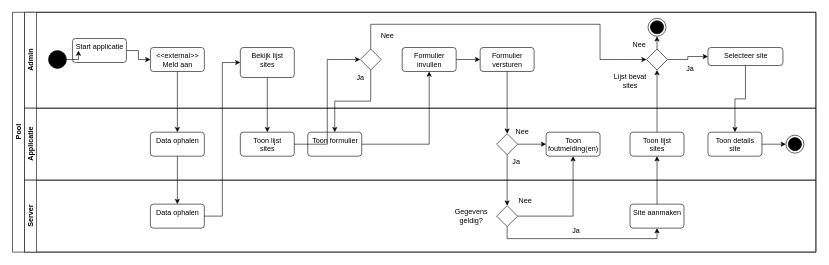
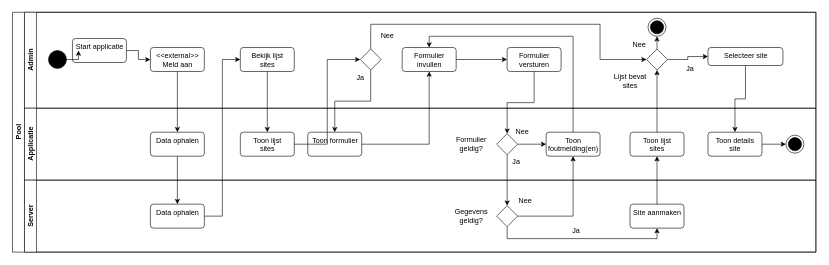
  <mxCell id="0" />
  <mxCell id="1" parent="0" />
  <mxCell id="2" value="Pool" style="swimlane;html=1;childLayout=stackLayout;resizeParent=1;resizeParentMax=0;horizontal=0;startSize=20;horizontalStack=0;" vertex="1" parent="1"><mxGeometry x="20" y="20" width="1340" height="400" as="geometry" /></mxCell>
  <mxCell id="3" value="Admin" style="swimlane;html=1;startSize=20;horizontal=0;" vertex="1" parent="2"><mxGeometry x="20" width="1320" height="160" as="geometry" /></mxCell>
  <mxCell id="4" value="" style="edgeStyle=orthogonalEdgeStyle;rounded=0;orthogonalLoop=1;jettySize=auto;html=1;" edge="1" parent="3" source="5" target="11"><mxGeometry relative="1" as="geometry" /></mxCell>
  <mxCell id="5" value="Start applicatie" style="html=1;align=center;verticalAlign=top;rounded=1;absoluteArcSize=1;arcSize=10;dashed=0;" vertex="1" parent="3"><mxGeometry x="80" y="43.75" width="90" height="40" as="geometry" /></mxCell>
  <mxCell id="6" value="" style="edgeStyle=orthogonalEdgeStyle;rounded=0;orthogonalLoop=1;jettySize=auto;html=1;" edge="1" parent="3" source="7" target="5"><mxGeometry relative="1" as="geometry" /></mxCell>
  <mxCell id="7" value="" style="ellipse;fillColor=strokeColor;" vertex="1" parent="3"><mxGeometry x="40" y="63.75" width="30" height="30" as="geometry" /></mxCell>
- <mxCell id="8" value="Bekijk lijst&lt;br&gt;sites" style="html=1;align=center;verticalAlign=top;rounded=1;absoluteArcSize=1;arcSize=10;dashed=0;fillColor=rgb(255, 255, 255);" vertex="1" parent="3"><mxGeometry x="360" y="58.75" width="90" height="50" as="geometry" /></mxCell>
+ <mxCell id="8" value="Bekijk lijst&lt;br&gt;sites" style="html=1;align=center;verticalAlign=top;rounded=1;absoluteArcSize=1;arcSize=10;dashed=0;fillColor=rgb(255, 255, 255);" vertex="1" parent="3"><mxGeometry x="360" y="58.75" width="90" height="40" as="geometry" /></mxCell>
  <mxCell id="9" style="edgeStyle=orthogonalEdgeStyle;rounded=0;orthogonalLoop=1;jettySize=auto;html=1;entryX=0.5;entryY=0;entryDx=0;entryDy=0;" edge="1" parent="3"><mxGeometry relative="1" as="geometry"><Array as="points"><mxPoint x="565" y="15" /><mxPoint x="870" y="15" /></Array><mxPoint x="870" y="35" as="targetPoint" /></mxGeometry></mxCell>
  <mxCell id="10" value="Selecteer site" style="html=1;align=center;verticalAlign=top;rounded=1;absoluteArcSize=1;arcSize=10;dashed=0;fillColor=rgb(255, 255, 255);" vertex="1" parent="3"><mxGeometry x="1140" y="58.75" width="125" height="30" as="geometry" /></mxCell>
  <mxCell id="11" value="&amp;lt;&amp;lt;external&amp;gt;&amp;gt;&lt;br style=&quot;border-color: var(--border-color);&quot;&gt;Meld aan" style="html=1;align=center;verticalAlign=top;rounded=1;absoluteArcSize=1;arcSize=10;dashed=0;fillColor=rgb(255, 255, 255);" vertex="1" parent="3"><mxGeometry x="210" y="58.75" width="90" height="40" as="geometry" /></mxCell>
  <mxCell id="12" value="" style="rhombus;whiteSpace=wrap;html=1;" vertex="1" parent="3"><mxGeometry x="560" y="61.25" width="35" height="35" as="geometry" /></mxCell>
  <mxCell id="13" value="" style="edgeStyle=orthogonalEdgeStyle;rounded=0;orthogonalLoop=1;jettySize=auto;html=1;" edge="1" parent="3" source="14" target="15"><mxGeometry relative="1" as="geometry" /></mxCell>
  <mxCell id="14" value="Formulier &lt;br&gt;invullen" style="html=1;align=center;verticalAlign=top;rounded=1;absoluteArcSize=1;arcSize=10;dashed=0;fillColor=rgb(255, 255, 255);" vertex="1" parent="3"><mxGeometry x="630" y="58.75" width="90" height="40" as="geometry" /></mxCell>
- <mxCell id="15" value="Formulier&lt;br&gt;versturen" style="html=1;align=center;verticalAlign=top;rounded=1;absoluteArcSize=1;arcSize=10;dashed=0;fillColor=rgb(255, 255, 255);" vertex="1" parent="3"><mxGeometry x="760" y="58.75" width="90" height="40" as="geometry" /></mxCell>
+ <mxCell id="15" value="Formulier&lt;br&gt;versturen" style="html=1;align=center;verticalAlign=top;rounded=1;absoluteArcSize=1;arcSize=10;dashed=0;fillColor=rgb(255, 255, 255);" vertex="1" parent="3"><mxGeometry x="805" y="58.75" width="90" height="40" as="geometry" /></mxCell>
  <mxCell id="16" style="edgeStyle=orthogonalEdgeStyle;rounded=0;orthogonalLoop=1;jettySize=auto;html=1;exitX=0.5;exitY=0;exitDx=0;exitDy=0;entryX=0.5;entryY=1;entryDx=0;entryDy=0;" edge="1" parent="3" source="18" target="20"><mxGeometry relative="1" as="geometry" /></mxCell>
  <mxCell id="17" value="" style="edgeStyle=orthogonalEdgeStyle;rounded=0;orthogonalLoop=1;jettySize=auto;html=1;" edge="1" parent="3" source="18" target="10"><mxGeometry relative="1" as="geometry" /></mxCell>
  <mxCell id="18" value="" style="rhombus;whiteSpace=wrap;html=1;" vertex="1" parent="3"><mxGeometry x="1037.5" y="61.25" width="35" height="35" as="geometry" /></mxCell>
  <mxCell id="19" style="edgeStyle=orthogonalEdgeStyle;rounded=0;orthogonalLoop=1;jettySize=auto;html=1;entryX=0;entryY=0.5;entryDx=0;entryDy=0;" edge="1" parent="3" source="12" target="18"><mxGeometry x="0.04" y="-30" relative="1" as="geometry"><mxPoint x="577.5" y="-40" as="targetPoint" /><Array as="points"><mxPoint x="578" y="20" /><mxPoint x="960" y="20" /><mxPoint x="960" y="79" /></Array><mxPoint as="offset" /></mxGeometry></mxCell>
  <mxCell id="20" value="" style="ellipse;html=1;shape=endState;fillColor=strokeColor;" vertex="1" parent="3"><mxGeometry x="1040.0" y="10.004" width="30" height="30" as="geometry" /></mxCell>
  <mxCell id="21" value="Nee" style="text;html=1;align=center;verticalAlign=middle;resizable=0;points=[];autosize=1;strokeColor=none;fillColor=none;" vertex="1" parent="3"><mxGeometry x="580" y="25" width="50" height="30" as="geometry" /></mxCell>
  <mxCell id="22" value="Lijst bevat&lt;br&gt;sites" style="text;html=1;align=center;verticalAlign=middle;resizable=0;points=[];autosize=1;strokeColor=none;fillColor=none;" vertex="1" parent="3"><mxGeometry x="970" y="93.75" width="80" height="40" as="geometry" /></mxCell>
  <mxCell id="23" value="Nee" style="text;html=1;align=center;verticalAlign=middle;resizable=0;points=[];autosize=1;strokeColor=none;fillColor=none;" vertex="1" parent="3"><mxGeometry x="1000" y="40" width="50" height="30" as="geometry" /></mxCell>
  <mxCell id="24" value="Ja" style="text;html=1;align=center;verticalAlign=middle;resizable=0;points=[];autosize=1;strokeColor=none;fillColor=none;" vertex="1" parent="3"><mxGeometry x="1090" y="80" width="40" height="30" as="geometry" /></mxCell>
  <mxCell id="25" value="Applicatie" style="swimlane;html=1;startSize=20;horizontal=0;" vertex="1" parent="2"><mxGeometry x="20" y="160" width="1320" height="120" as="geometry" /></mxCell>
  <mxCell id="26" value="Toon lijst&lt;br&gt;sites" style="html=1;align=center;verticalAlign=top;rounded=1;absoluteArcSize=1;arcSize=10;dashed=0;fillColor=rgb(255, 255, 255);" vertex="1" parent="25"><mxGeometry x="360" y="40" width="90" height="40" as="geometry" /></mxCell>
  <mxCell id="27" value="" style="edgeStyle=orthogonalEdgeStyle;rounded=0;orthogonalLoop=1;jettySize=auto;html=1;" edge="1" parent="25" source="28" target="36"><mxGeometry relative="1" as="geometry" /></mxCell>
  <mxCell id="28" value="Toon details &lt;br&gt;site" style="html=1;align=center;verticalAlign=top;rounded=1;absoluteArcSize=1;arcSize=10;dashed=0;fillColor=rgb(255, 255, 255);" vertex="1" parent="25"><mxGeometry x="1140" y="40" width="90" height="40" as="geometry" /></mxCell>
  <mxCell id="29" value="Data ophalen" style="html=1;align=center;verticalAlign=top;rounded=1;absoluteArcSize=1;arcSize=10;dashed=0;fillColor=rgb(255, 255, 255);" vertex="1" parent="25"><mxGeometry x="210" y="40" width="90" height="40" as="geometry" /></mxCell>
  <mxCell id="30" value="Toon formulier" style="html=1;align=center;verticalAlign=top;rounded=1;absoluteArcSize=1;arcSize=10;dashed=0;fillColor=rgb(255, 255, 255);" vertex="1" parent="25"><mxGeometry x="472.5" y="40" width="90" height="40" as="geometry" /></mxCell>
  <mxCell id="31" value="" style="edgeStyle=orthogonalEdgeStyle;rounded=0;orthogonalLoop=1;jettySize=auto;html=1;" edge="1" parent="25" source="32" target="33"><mxGeometry relative="1" as="geometry" /></mxCell>
  <mxCell id="32" value="" style="rhombus;whiteSpace=wrap;html=1;" vertex="1" parent="25"><mxGeometry x="787.5" y="42.5" width="35" height="35" as="geometry" /></mxCell>
  <mxCell id="33" value="Toon&lt;br&gt;foutmelding(en)" style="html=1;align=center;verticalAlign=top;rounded=1;absoluteArcSize=1;arcSize=10;dashed=0;fillColor=rgb(255, 255, 255);" vertex="1" parent="25"><mxGeometry x="870" y="40" width="90" height="40" as="geometry" /></mxCell>
  <mxCell id="34" value="Toon lijst&lt;br&gt;sites" style="html=1;align=center;verticalAlign=top;rounded=1;absoluteArcSize=1;arcSize=10;dashed=0;fillColor=rgb(255, 255, 255);" vertex="1" parent="25"><mxGeometry x="1010" y="40" width="90" height="40" as="geometry" /></mxCell>
+ <mxCell id="35" value="Formulier&lt;br&gt;geldig?" style="text;html=1;align=center;verticalAlign=middle;resizable=0;points=[];autosize=1;strokeColor=none;fillColor=none;" vertex="1" parent="25"><mxGeometry x="710" y="40" width="70" height="40" as="geometry" /></mxCell>
  <mxCell id="36" value="" style="ellipse;html=1;shape=endState;fillColor=strokeColor;" vertex="1" parent="25"><mxGeometry x="1270.0" y="45.004" width="30" height="30" as="geometry" /></mxCell>
  <mxCell id="37" value="" style="edgeStyle=orthogonalEdgeStyle;rounded=0;orthogonalLoop=1;jettySize=auto;html=1;" edge="1" parent="2" source="8" target="26"><mxGeometry relative="1" as="geometry" /></mxCell>
  <mxCell id="38" value="" style="edgeStyle=orthogonalEdgeStyle;rounded=0;orthogonalLoop=1;jettySize=auto;html=1;" edge="1" parent="2" source="10" target="28"><mxGeometry relative="1" as="geometry" /></mxCell>
  <mxCell id="39" value="Server" style="swimlane;html=1;startSize=20;horizontal=0;" vertex="1" parent="2"><mxGeometry x="20" y="280" width="1320" height="120" as="geometry" /></mxCell>
  <mxCell id="40" value="Data ophalen" style="html=1;align=center;verticalAlign=top;rounded=1;absoluteArcSize=1;arcSize=10;dashed=0;fillColor=rgb(255, 255, 255);" vertex="1" parent="39"><mxGeometry x="210" y="40" width="90" height="40" as="geometry" /></mxCell>
  <mxCell id="41" style="edgeStyle=orthogonalEdgeStyle;rounded=0;orthogonalLoop=1;jettySize=auto;html=1;exitX=0.5;exitY=1;exitDx=0;exitDy=0;entryX=0.5;entryY=1;entryDx=0;entryDy=0;" edge="1" parent="39" source="42" target="43"><mxGeometry relative="1" as="geometry" /></mxCell>
  <mxCell id="42" value="" style="rhombus;whiteSpace=wrap;html=1;" vertex="1" parent="39"><mxGeometry x="787.5" y="42.5" width="35" height="35" as="geometry" /></mxCell>
  <mxCell id="43" value="Site aanmaken" style="html=1;align=center;verticalAlign=top;rounded=1;absoluteArcSize=1;arcSize=10;dashed=0;fillColor=rgb(255, 255, 255);" vertex="1" parent="39"><mxGeometry x="1010" y="40" width="90" height="40" as="geometry" /></mxCell>
  <mxCell id="44" value="Gegevens&lt;br&gt;geldig?" style="text;html=1;align=center;verticalAlign=middle;resizable=0;points=[];autosize=1;strokeColor=none;fillColor=none;" vertex="1" parent="39"><mxGeometry x="705" y="40" width="80" height="40" as="geometry" /></mxCell>
  <mxCell id="45" value="Nee" style="text;html=1;align=center;verticalAlign=middle;resizable=0;points=[];autosize=1;strokeColor=none;fillColor=none;" vertex="1" parent="39"><mxGeometry x="810" y="20" width="50" height="30" as="geometry" /></mxCell>
  <mxCell id="46" value="Ja" style="text;html=1;align=center;verticalAlign=middle;resizable=0;points=[];autosize=1;strokeColor=none;fillColor=none;" vertex="1" parent="39"><mxGeometry x="900" y="70" width="40" height="30" as="geometry" /></mxCell>
  <mxCell id="47" value="" style="edgeStyle=orthogonalEdgeStyle;rounded=0;orthogonalLoop=1;jettySize=auto;html=1;" edge="1" parent="2" source="11" target="29"><mxGeometry relative="1" as="geometry" /></mxCell>
  <mxCell id="48" value="" style="edgeStyle=orthogonalEdgeStyle;rounded=0;orthogonalLoop=1;jettySize=auto;html=1;" edge="1" parent="2" source="29" target="40"><mxGeometry relative="1" as="geometry" /></mxCell>
  <mxCell id="49" style="edgeStyle=orthogonalEdgeStyle;rounded=0;orthogonalLoop=1;jettySize=auto;html=1;entryX=0;entryY=0.5;entryDx=0;entryDy=0;" edge="1" parent="2" source="40" target="8"><mxGeometry relative="1" as="geometry" /></mxCell>
  <mxCell id="50" style="edgeStyle=orthogonalEdgeStyle;rounded=0;orthogonalLoop=1;jettySize=auto;html=1;entryX=0;entryY=0.5;entryDx=0;entryDy=0;" edge="1" parent="2" source="26" target="12"><mxGeometry relative="1" as="geometry" /></mxCell>
  <mxCell id="51" value="" style="edgeStyle=orthogonalEdgeStyle;rounded=0;orthogonalLoop=1;jettySize=auto;html=1;" edge="1" parent="2" source="12" target="30"><mxGeometry relative="1" as="geometry" /></mxCell>
  <mxCell id="52" style="edgeStyle=orthogonalEdgeStyle;rounded=0;orthogonalLoop=1;jettySize=auto;html=1;entryX=0.5;entryY=1;entryDx=0;entryDy=0;" edge="1" parent="2" source="30" target="14"><mxGeometry relative="1" as="geometry" /></mxCell>
  <mxCell id="53" value="" style="edgeStyle=orthogonalEdgeStyle;rounded=0;orthogonalLoop=1;jettySize=auto;html=1;" edge="1" parent="2" source="15" target="32"><mxGeometry relative="1" as="geometry" /></mxCell>
+ <mxCell id="54" style="edgeStyle=orthogonalEdgeStyle;rounded=0;orthogonalLoop=1;jettySize=auto;html=1;entryX=0.5;entryY=0;entryDx=0;entryDy=0;" edge="1" parent="2" source="33" target="14"><mxGeometry relative="1" as="geometry"><Array as="points"><mxPoint x="935" y="40" /><mxPoint x="695" y="40" /></Array></mxGeometry></mxCell>
  <mxCell id="55" style="edgeStyle=orthogonalEdgeStyle;rounded=0;orthogonalLoop=1;jettySize=auto;html=1;entryX=0.5;entryY=1;entryDx=0;entryDy=0;" edge="1" parent="2" source="42" target="33"><mxGeometry relative="1" as="geometry" /></mxCell>
  <mxCell id="56" style="edgeStyle=orthogonalEdgeStyle;rounded=0;orthogonalLoop=1;jettySize=auto;html=1;entryX=0.5;entryY=0;entryDx=0;entryDy=0;" edge="1" parent="2" source="32" target="42"><mxGeometry relative="1" as="geometry"><mxPoint x="790" y="270" as="targetPoint" /></mxGeometry></mxCell>
  <mxCell id="57" style="edgeStyle=orthogonalEdgeStyle;rounded=0;orthogonalLoop=1;jettySize=auto;html=1;entryX=0.5;entryY=1;entryDx=0;entryDy=0;" edge="1" parent="2" source="43" target="34"><mxGeometry relative="1" as="geometry" /></mxCell>
  <mxCell id="58" style="edgeStyle=orthogonalEdgeStyle;rounded=0;orthogonalLoop=1;jettySize=auto;html=1;entryX=0.5;entryY=1;entryDx=0;entryDy=0;" edge="1" parent="2" source="34" target="18"><mxGeometry relative="1" as="geometry" /></mxCell>
  <mxCell id="59" value="Ja" style="text;html=1;align=center;verticalAlign=middle;resizable=0;points=[];autosize=1;strokeColor=none;fillColor=none;" vertex="1" parent="1"><mxGeometry x="580" y="115" width="40" height="30" as="geometry" /></mxCell>
  <mxCell id="60" value="Nee" style="text;html=1;align=center;verticalAlign=middle;resizable=0;points=[];autosize=1;strokeColor=none;fillColor=none;" vertex="1" parent="1"><mxGeometry x="845" y="205" width="50" height="30" as="geometry" /></mxCell>
  <mxCell id="61" value="Ja" style="text;html=1;align=center;verticalAlign=middle;resizable=0;points=[];autosize=1;strokeColor=none;fillColor=none;" vertex="1" parent="1"><mxGeometry x="840" y="255" width="40" height="30" as="geometry" /></mxCell>
